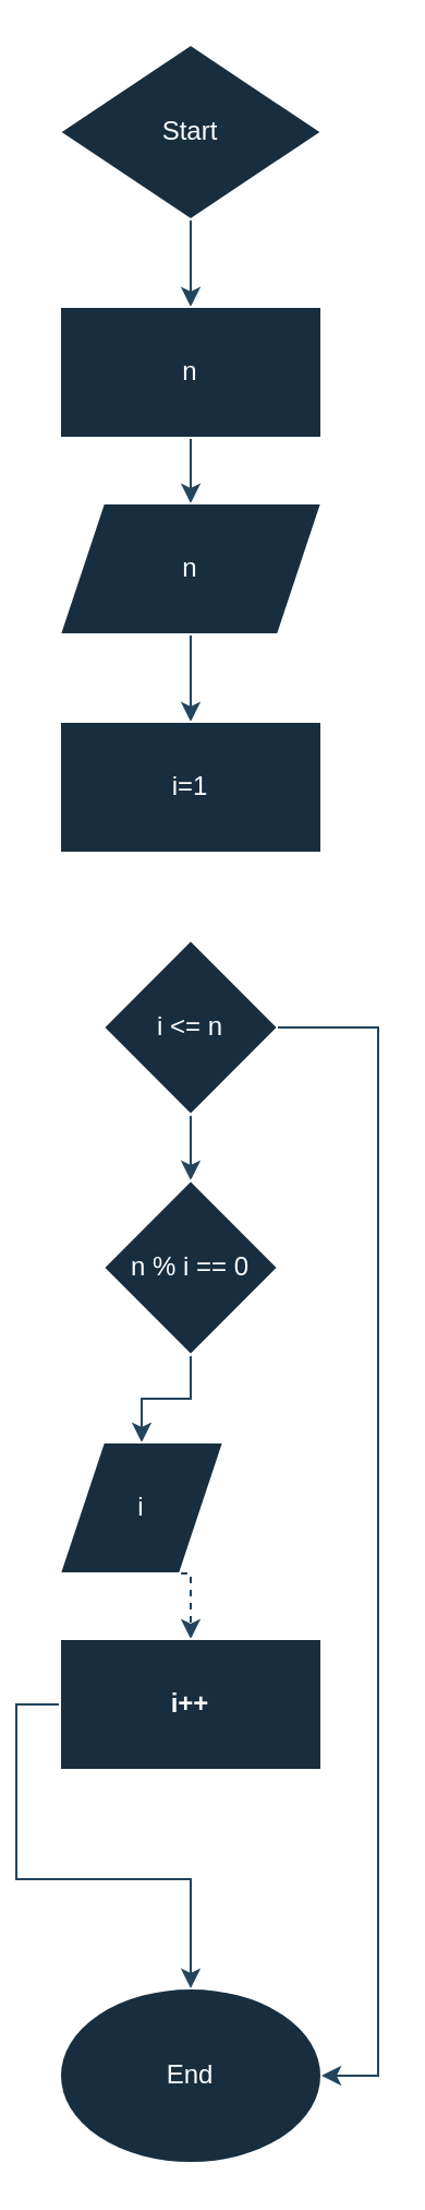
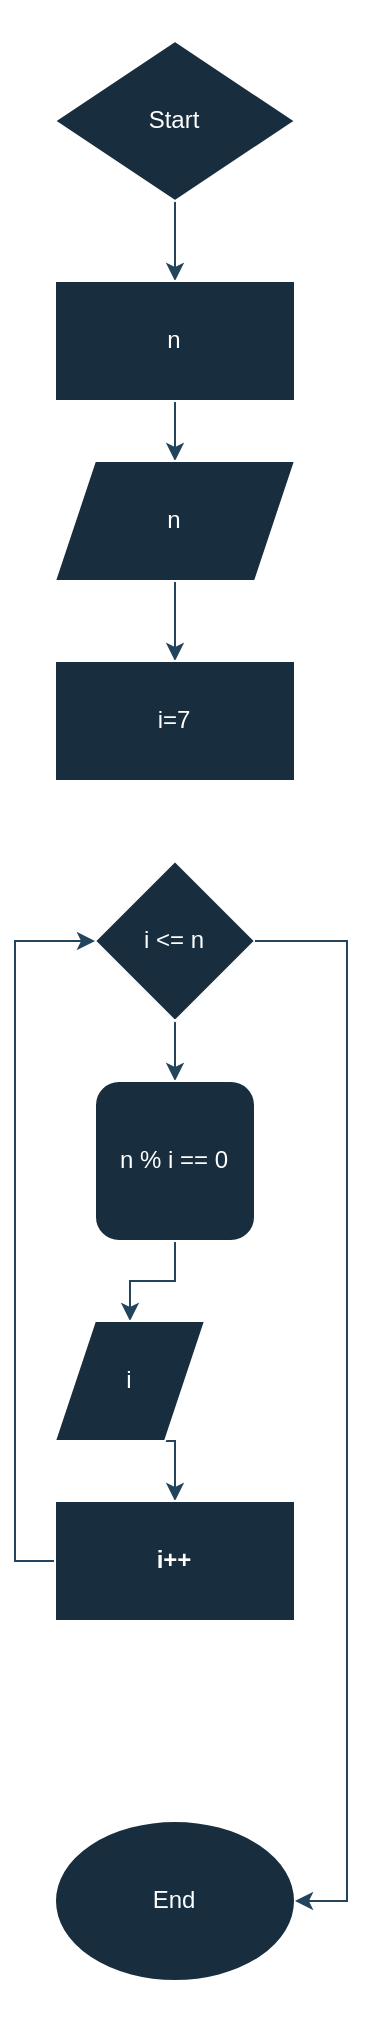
  <mxCell id="0" />
  <mxCell id="1" parent="0" />
  <mxCell id="2" style="edgeStyle=orthogonalEdgeStyle;rounded=0;orthogonalLoop=1;jettySize=auto;html=1;exitX=0.5;exitY=1;exitDx=0;exitDy=0;entryX=0.5;entryY=0;entryDx=0;entryDy=0;labelBackgroundColor=none;strokeColor=#23445D;fontColor=default;" parent="1" source="3" target="5" edge="1"><mxGeometry relative="1" as="geometry" /></mxCell>
  <mxCell id="3" value="&lt;div&gt;&lt;font style=&quot;vertical-align: inherit;&quot;&gt;&lt;font style=&quot;vertical-align: inherit;&quot;&gt;Start&lt;/font&gt;&lt;/font&gt;&lt;/div&gt;" style="rhombus;whiteSpace=wrap;html=1;labelBackgroundColor=none;fillColor=#182E3E;strokeColor=#FFFFFF;fontColor=#FFFFFF;" parent="1" vertex="1"><mxGeometry x="20" y="20" width="120" height="80" as="geometry" /></mxCell>
  <mxCell id="4" style="edgeStyle=orthogonalEdgeStyle;rounded=0;orthogonalLoop=1;jettySize=auto;html=1;exitX=0.5;exitY=1;exitDx=0;exitDy=0;entryX=0.5;entryY=0;entryDx=0;entryDy=0;labelBackgroundColor=none;strokeColor=#23445D;fontColor=default;" parent="1" source="5" target="11" edge="1"><mxGeometry relative="1" as="geometry" /></mxCell>
  <mxCell id="5" value="n" style="rounded=0;whiteSpace=wrap;html=1;labelBackgroundColor=none;fillColor=#182E3E;strokeColor=#FFFFFF;fontColor=#FFFFFF;" parent="1" vertex="1"><mxGeometry x="20" y="140" width="120" height="60" as="geometry" /></mxCell>
  <mxCell id="6" style="edgeStyle=orthogonalEdgeStyle;rounded=0;orthogonalLoop=1;jettySize=auto;html=1;exitX=0.5;exitY=1;exitDx=0;exitDy=0;entryX=0.5;entryY=0;entryDx=0;entryDy=0;labelBackgroundColor=none;strokeColor=#23445D;fontColor=default;" parent="1" source="8" target="14" edge="1"><mxGeometry relative="1" as="geometry" /></mxCell>
  <mxCell id="7" value="True" style="edgeLabel;html=1;align=center;verticalAlign=middle;resizable=0;points=[];labelBackgroundColor=none;fontColor=#FFFFFF;" parent="6" vertex="1" connectable="0"><mxGeometry x="0.173" y="8" relative="1" as="geometry"><mxPoint x="8" y="-8" as="offset" /></mxGeometry></mxCell>
  <mxCell id="8" value="i &amp;lt;= n" style="rhombus;whiteSpace=wrap;html=1;labelBackgroundColor=none;fillColor=#182E3E;strokeColor=#FFFFFF;fontColor=#FFFFFF;" parent="1" vertex="1"><mxGeometry x="40" y="430" width="80" height="80" as="geometry" /></mxCell>
  <mxCell id="9" value="End" style="ellipse;whiteSpace=wrap;html=1;labelBackgroundColor=none;fillColor=#182E3E;strokeColor=#FFFFFF;fontColor=#FFFFFF;" parent="1" vertex="1"><mxGeometry x="20" y="910" width="120" height="80" as="geometry" /></mxCell>
  <mxCell id="10" style="edgeStyle=orthogonalEdgeStyle;rounded=0;orthogonalLoop=1;jettySize=auto;html=1;exitX=0.5;exitY=1;exitDx=0;exitDy=0;entryX=0.5;entryY=0;entryDx=0;entryDy=0;labelBackgroundColor=none;strokeColor=#23445D;fontColor=default;" parent="1" source="11" target="12" edge="1"><mxGeometry relative="1" as="geometry" /></mxCell>
  <mxCell id="11" value="n" style="shape=parallelogram;perimeter=parallelogramPerimeter;whiteSpace=wrap;html=1;fixedSize=1;labelBackgroundColor=none;fillColor=#182E3E;strokeColor=#FFFFFF;fontColor=#FFFFFF;" parent="1" vertex="1"><mxGeometry x="20" y="230" width="120" height="60" as="geometry" /></mxCell>
- <mxCell id="12" value="i=1" style="rounded=0;whiteSpace=wrap;html=1;labelBackgroundColor=none;fillColor=#182E3E;strokeColor=#FFFFFF;fontColor=#FFFFFF;" parent="1" vertex="1"><mxGeometry x="20" y="330" width="120" height="60" as="geometry" /></mxCell>
+ <mxCell id="12" value="i=7" style="rounded=0;whiteSpace=wrap;html=1;labelBackgroundColor=none;fillColor=#182E3E;strokeColor=#FFFFFF;fontColor=#FFFFFF;" parent="1" vertex="1"><mxGeometry x="20" y="330" width="120" height="60" as="geometry" /></mxCell>
  <mxCell id="13" style="edgeStyle=orthogonalEdgeStyle;rounded=0;orthogonalLoop=1;jettySize=auto;html=1;exitX=0.5;exitY=1;exitDx=0;exitDy=0;entryX=0.5;entryY=0;entryDx=0;entryDy=0;labelBackgroundColor=none;strokeColor=#23445D;fontColor=default;" parent="1" source="14" target="16" edge="1"><mxGeometry relative="1" as="geometry" /></mxCell>
- <mxCell id="14" value="n % i == 0" style="rhombus;whiteSpace=wrap;html=1;labelBackgroundColor=none;fillColor=#182E3E;strokeColor=#FFFFFF;fontColor=#FFFFFF;" parent="1" vertex="1"><mxGeometry x="40" y="540" width="80" height="80" as="geometry" /></mxCell>
- <mxCell id="15" style="edgeStyle=orthogonalEdgeStyle;rounded=0;orthogonalLoop=1;jettySize=auto;html=1;exitX=0.5;exitY=1;exitDx=0;exitDy=0;entryX=0.5;entryY=0;entryDx=0;entryDy=0;labelBackgroundColor=none;strokeColor=#23445D;fontColor=default;dashed=1;" parent="1" source="16" target="18" edge="1"><mxGeometry relative="1" as="geometry" /></mxCell>
+ <mxCell id="14" value="n % i == 0" style="whiteSpace=wrap;html=1;labelBackgroundColor=none;fillColor=#182E3E;strokeColor=#FFFFFF;fontColor=#FFFFFF;rounded=1;" parent="1" vertex="1"><mxGeometry x="40" y="540" width="80" height="80" as="geometry" /></mxCell>
+ <mxCell id="15" style="edgeStyle=orthogonalEdgeStyle;rounded=0;orthogonalLoop=1;jettySize=auto;html=1;exitX=0.5;exitY=1;exitDx=0;exitDy=0;entryX=0.5;entryY=0;entryDx=0;entryDy=0;labelBackgroundColor=none;strokeColor=#23445D;fontColor=default;" parent="1" source="16" target="18" edge="1"><mxGeometry relative="1" as="geometry" /></mxCell>
  <mxCell id="16" value="i" style="shape=parallelogram;perimeter=parallelogramPerimeter;whiteSpace=wrap;html=1;fixedSize=1;labelBackgroundColor=none;fillColor=#182E3E;strokeColor=#FFFFFF;fontColor=#FFFFFF;" parent="1" vertex="1"><mxGeometry x="20" y="660" width="75" height="60" as="geometry" /></mxCell>
- <mxCell id="17" style="edgeStyle=orthogonalEdgeStyle;rounded=0;orthogonalLoop=1;jettySize=auto;html=1;exitX=0;exitY=0.5;exitDx=0;exitDy=0;labelBackgroundColor=none;strokeColor=#23445D;fontColor=default;" parent="1" source="18" target="9" edge="1"><mxGeometry relative="1" as="geometry" /></mxCell>
+ <mxCell id="17" style="edgeStyle=orthogonalEdgeStyle;rounded=0;orthogonalLoop=1;jettySize=auto;html=1;exitX=0;exitY=0.5;exitDx=0;exitDy=0;entryX=0;entryY=0.5;entryDx=0;entryDy=0;labelBackgroundColor=none;strokeColor=#23445D;fontColor=default;" parent="1" source="18" target="8" edge="1"><mxGeometry relative="1" as="geometry" /></mxCell>
  <mxCell id="18" value="&lt;b&gt;i++&lt;/b&gt;" style="rounded=0;whiteSpace=wrap;html=1;labelBackgroundColor=none;fillColor=#182E3E;strokeColor=#FFFFFF;fontColor=#FFFFFF;" parent="1" vertex="1"><mxGeometry x="20" y="750" width="120" height="60" as="geometry" /></mxCell>
  <mxCell id="19" style="edgeStyle=orthogonalEdgeStyle;rounded=0;orthogonalLoop=1;jettySize=auto;html=1;exitX=1;exitY=0.5;exitDx=0;exitDy=0;entryX=1;entryY=0.5;entryDx=0;entryDy=0;labelBackgroundColor=none;strokeColor=#23445D;fontColor=default;" parent="1" edge="1"><mxGeometry relative="1" as="geometry"><mxPoint x="140" y="950" as="targetPoint" /><mxPoint x="120" y="470" as="sourcePoint" /><Array as="points"><mxPoint x="166" y="470" /><mxPoint x="166" y="950" /></Array></mxGeometry></mxCell>
  <mxCell id="20" value="False" style="text;html=1;align=center;verticalAlign=middle;resizable=0;points=[];autosize=1;strokeColor=none;fillColor=none;labelBackgroundColor=none;fontColor=#FFFFFF;" parent="1" vertex="1"><mxGeometry x="111" y="448" width="50" height="30" as="geometry" /></mxCell>
